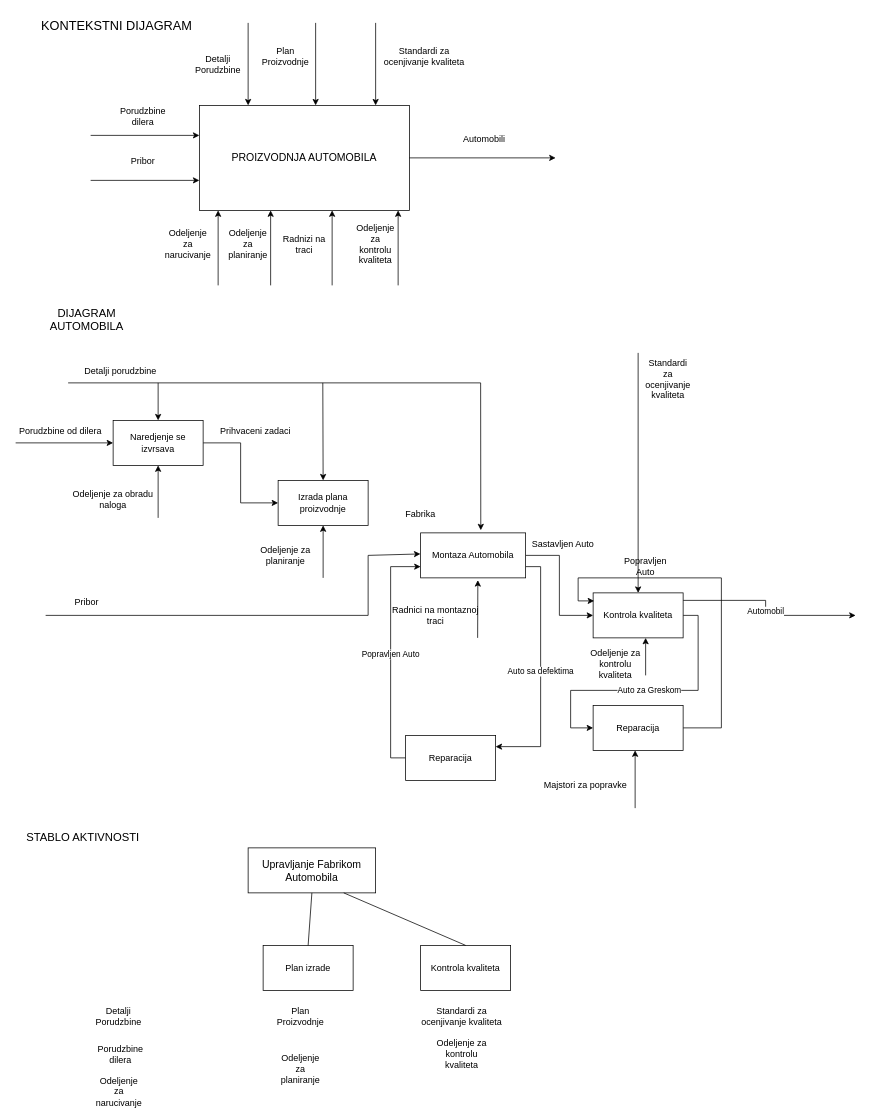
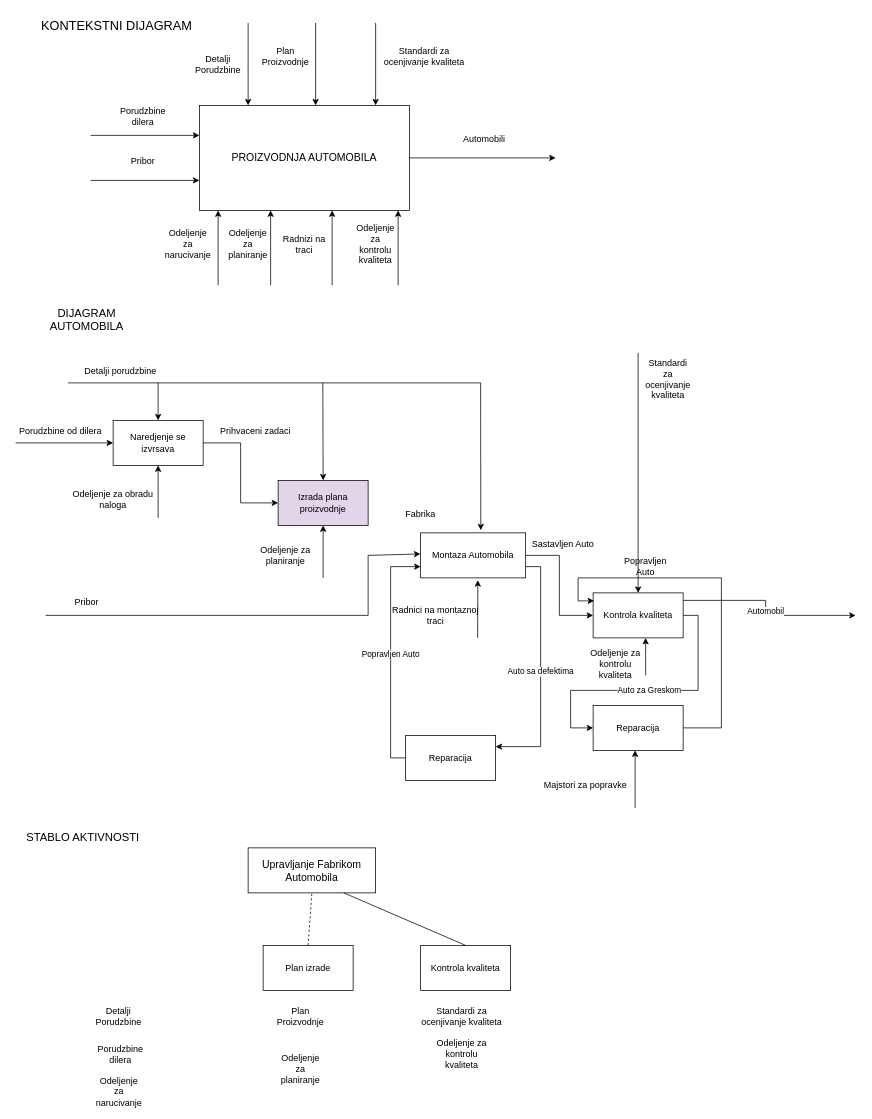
  <mxCell id="0" />
  <mxCell id="1" parent="0" />
  <mxCell id="2" value="&lt;font style=&quot;font-size: 14px;&quot;&gt;PROIZVODNJA AUTOMOBILA&lt;/font&gt;" style="rounded=0;whiteSpace=wrap;html=1;" vertex="1" parent="1"><mxGeometry x="265" y="140" width="280" height="140" as="geometry" /></mxCell>
  <mxCell id="3" value="" style="endArrow=classic;html=1;rounded=0;" edge="1" parent="1"><mxGeometry width="50" height="50" relative="1" as="geometry"><mxPoint x="330" y="30" as="sourcePoint" /><mxPoint x="330" y="140" as="targetPoint" /></mxGeometry></mxCell>
  <mxCell id="4" value="" style="endArrow=classic;html=1;rounded=0;" edge="1" parent="1"><mxGeometry width="50" height="50" relative="1" as="geometry"><mxPoint x="420" y="30" as="sourcePoint" /><mxPoint x="420" y="140" as="targetPoint" /></mxGeometry></mxCell>
  <mxCell id="5" value="" style="endArrow=classic;html=1;rounded=0;" edge="1" parent="1"><mxGeometry width="50" height="50" relative="1" as="geometry"><mxPoint x="500" y="30" as="sourcePoint" /><mxPoint x="500" y="140" as="targetPoint" /></mxGeometry></mxCell>
  <mxCell id="6" value="Standardi za ocenjivanje kvaliteta" style="text;html=1;strokeColor=none;fillColor=none;align=center;verticalAlign=middle;whiteSpace=wrap;rounded=0;" vertex="1" parent="1"><mxGeometry x="500" y="60" width="130" height="30" as="geometry" /></mxCell>
  <mxCell id="7" value="&lt;div&gt;Porudzbine&lt;/div&gt;&lt;div&gt;dilera&lt;br&gt;&lt;/div&gt;" style="text;html=1;strokeColor=none;fillColor=none;align=center;verticalAlign=middle;whiteSpace=wrap;rounded=0;" vertex="1" parent="1"><mxGeometry x="160" y="140" width="60" height="30" as="geometry" /></mxCell>
  <mxCell id="8" value="&lt;div&gt;Plan&lt;/div&gt;&lt;div&gt;Proizvodnje&lt;br&gt;&lt;/div&gt;" style="text;html=1;strokeColor=none;fillColor=none;align=center;verticalAlign=middle;whiteSpace=wrap;rounded=0;" vertex="1" parent="1"><mxGeometry x="350" y="60" width="60" height="30" as="geometry" /></mxCell>
  <mxCell id="9" value="" style="endArrow=classic;html=1;rounded=0;exitX=1;exitY=0.5;exitDx=0;exitDy=0;" edge="1" parent="1" source="2"><mxGeometry width="50" height="50" relative="1" as="geometry"><mxPoint x="610" y="155" as="sourcePoint" /><mxPoint x="740" y="210" as="targetPoint" /></mxGeometry></mxCell>
  <mxCell id="10" value="Automobili" style="text;html=1;strokeColor=none;fillColor=none;align=center;verticalAlign=middle;whiteSpace=wrap;rounded=0;" vertex="1" parent="1"><mxGeometry x="580" y="170" width="130" height="30" as="geometry" /></mxCell>
  <mxCell id="11" value="" style="endArrow=classic;html=1;rounded=0;" edge="1" parent="1"><mxGeometry width="50" height="50" relative="1" as="geometry"><mxPoint x="120" y="180" as="sourcePoint" /><mxPoint x="265" y="180" as="targetPoint" /></mxGeometry></mxCell>
  <mxCell id="12" value="&lt;div&gt;Detalji&lt;/div&gt;&lt;div&gt;Porudzbine&lt;br&gt;&lt;/div&gt;" style="text;html=1;strokeColor=none;fillColor=none;align=center;verticalAlign=middle;whiteSpace=wrap;rounded=0;" vertex="1" parent="1"><mxGeometry x="260" y="70" width="60" height="30" as="geometry" /></mxCell>
  <mxCell id="13" value="Pribor" style="text;html=1;strokeColor=none;fillColor=none;align=center;verticalAlign=middle;whiteSpace=wrap;rounded=0;" vertex="1" parent="1"><mxGeometry x="160" y="200" width="60" height="30" as="geometry" /></mxCell>
  <mxCell id="14" value="" style="endArrow=classic;html=1;rounded=0;" edge="1" parent="1"><mxGeometry width="50" height="50" relative="1" as="geometry"><mxPoint x="120" y="240" as="sourcePoint" /><mxPoint x="265" y="240" as="targetPoint" /></mxGeometry></mxCell>
  <mxCell id="15" value="Odeljenje za narucivanje" style="text;html=1;strokeColor=none;fillColor=none;align=center;verticalAlign=middle;whiteSpace=wrap;rounded=0;" vertex="1" parent="1"><mxGeometry x="220" y="310" width="60" height="30" as="geometry" /></mxCell>
  <mxCell id="16" value="" style="endArrow=classic;html=1;rounded=0;" edge="1" parent="1"><mxGeometry width="50" height="50" relative="1" as="geometry"><mxPoint x="290" y="380" as="sourcePoint" /><mxPoint x="290" y="280" as="targetPoint" /></mxGeometry></mxCell>
  <mxCell id="17" value="" style="endArrow=classic;html=1;rounded=0;" edge="1" parent="1"><mxGeometry width="50" height="50" relative="1" as="geometry"><mxPoint x="360" y="380" as="sourcePoint" /><mxPoint x="360" y="280" as="targetPoint" /></mxGeometry></mxCell>
  <mxCell id="18" value="Odeljenje za planiranje" style="text;html=1;strokeColor=none;fillColor=none;align=center;verticalAlign=middle;whiteSpace=wrap;rounded=0;" vertex="1" parent="1"><mxGeometry x="300" y="310" width="60" height="30" as="geometry" /></mxCell>
  <mxCell id="19" value="" style="endArrow=classic;html=1;rounded=0;" edge="1" parent="1"><mxGeometry width="50" height="50" relative="1" as="geometry"><mxPoint x="442" y="380" as="sourcePoint" /><mxPoint x="442" y="280" as="targetPoint" /></mxGeometry></mxCell>
  <mxCell id="20" value="Radnizi na traci" style="text;html=1;strokeColor=none;fillColor=none;align=center;verticalAlign=middle;whiteSpace=wrap;rounded=0;" vertex="1" parent="1"><mxGeometry x="375" y="310" width="60" height="30" as="geometry" /></mxCell>
  <mxCell id="21" value="" style="endArrow=classic;html=1;rounded=0;" edge="1" parent="1"><mxGeometry width="50" height="50" relative="1" as="geometry"><mxPoint x="530" y="380" as="sourcePoint" /><mxPoint x="530" y="280" as="targetPoint" /></mxGeometry></mxCell>
  <mxCell id="22" value="Odeljenje za kontrolu kvaliteta" style="text;html=1;strokeColor=none;fillColor=none;align=center;verticalAlign=middle;whiteSpace=wrap;rounded=0;" vertex="1" parent="1"><mxGeometry x="470" y="310" width="60" height="30" as="geometry" /></mxCell>
  <mxCell id="23" value="&lt;font style=&quot;font-size: 17px;&quot;&gt;KONTEKSTNI DIJAGRAM&lt;/font&gt;" style="text;html=1;strokeColor=none;fillColor=none;align=center;verticalAlign=middle;whiteSpace=wrap;rounded=0;" vertex="1" parent="1"><mxGeometry x="40" y="20" width="230" height="30" as="geometry" /></mxCell>
  <mxCell id="24" style="edgeStyle=orthogonalEdgeStyle;rounded=0;orthogonalLoop=1;jettySize=auto;html=1;exitX=1;exitY=0.5;exitDx=0;exitDy=0;entryX=0;entryY=0.5;entryDx=0;entryDy=0;" edge="1" parent="1" source="26" target="28"><mxGeometry relative="1" as="geometry" /></mxCell>
  <mxCell id="25" style="edgeStyle=orthogonalEdgeStyle;rounded=0;orthogonalLoop=1;jettySize=auto;html=1;exitX=0.5;exitY=1;exitDx=0;exitDy=0;entryX=0.5;entryY=1;entryDx=0;entryDy=0;" edge="1" parent="1" source="26" target="26"><mxGeometry relative="1" as="geometry"><mxPoint x="209.826" y="710" as="targetPoint" /></mxGeometry></mxCell>
  <mxCell id="26" value="Naredjenje se izvrsava" style="rounded=0;whiteSpace=wrap;html=1;" vertex="1" parent="1"><mxGeometry x="150" y="560" width="120" height="60" as="geometry" /></mxCell>
  <mxCell id="27" value="&lt;font style=&quot;font-size: 15px;&quot;&gt;DIJAGRAM&lt;br&gt;AUTOMOBILA&lt;/font&gt;" style="text;html=1;strokeColor=none;fillColor=none;align=center;verticalAlign=middle;whiteSpace=wrap;rounded=0;" vertex="1" parent="1"><mxGeometry x="30" y="410" width="170" height="30" as="geometry" /></mxCell>
- <mxCell id="28" value="Izrada plana proizvodnje" style="rounded=0;whiteSpace=wrap;html=1;" vertex="1" parent="1"><mxGeometry x="370" y="640" width="120" height="60" as="geometry" /></mxCell>
+ <mxCell id="28" value="Izrada plana proizvodnje" style="rounded=0;whiteSpace=wrap;html=1;fillColor=#e1d5e7;" vertex="1" parent="1"><mxGeometry x="370" y="640" width="120" height="60" as="geometry" /></mxCell>
  <mxCell id="29" style="edgeStyle=orthogonalEdgeStyle;rounded=0;orthogonalLoop=1;jettySize=auto;html=1;entryX=0;entryY=0.5;entryDx=0;entryDy=0;" edge="1" parent="1" source="31" target="34"><mxGeometry relative="1" as="geometry" /></mxCell>
  <mxCell id="30" value="Auto sa defektima" style="edgeStyle=orthogonalEdgeStyle;rounded=0;orthogonalLoop=1;jettySize=auto;html=1;exitX=1;exitY=0.75;exitDx=0;exitDy=0;entryX=1;entryY=0.25;entryDx=0;entryDy=0;" edge="1" parent="1" source="31" target="38"><mxGeometry relative="1" as="geometry" /></mxCell>
  <mxCell id="31" value="Montaza Automobila" style="rounded=0;whiteSpace=wrap;html=1;" vertex="1" parent="1"><mxGeometry x="560" y="710" width="140" height="60" as="geometry" /></mxCell>
  <mxCell id="32" value="Auto za Greskom" style="edgeStyle=orthogonalEdgeStyle;rounded=0;orthogonalLoop=1;jettySize=auto;html=1;exitX=1;exitY=0.5;exitDx=0;exitDy=0;entryX=0;entryY=0.5;entryDx=0;entryDy=0;" edge="1" parent="1" source="34" target="36"><mxGeometry relative="1" as="geometry"><mxPoint x="760" y="980" as="targetPoint" /><Array as="points"><mxPoint x="930" y="820" /><mxPoint x="930" y="920" /><mxPoint x="760" y="920" /><mxPoint x="760" y="970" /></Array></mxGeometry></mxCell>
  <mxCell id="33" value="Automobil" style="edgeStyle=elbowEdgeStyle;rounded=0;orthogonalLoop=1;jettySize=auto;html=1;" edge="1" parent="1" source="34"><mxGeometry relative="1" as="geometry"><mxPoint x="1140" y="820" as="targetPoint" /><Array as="points"><mxPoint x="1020" y="800" /></Array></mxGeometry></mxCell>
  <mxCell id="34" value="Kontrola kvaliteta" style="rounded=0;whiteSpace=wrap;html=1;" vertex="1" parent="1"><mxGeometry x="790" y="790" width="120" height="60" as="geometry" /></mxCell>
  <mxCell id="35" style="edgeStyle=orthogonalEdgeStyle;rounded=0;orthogonalLoop=1;jettySize=auto;html=1;entryX=0.011;entryY=0.178;entryDx=0;entryDy=0;entryPerimeter=0;" edge="1" parent="1" source="36" target="34"><mxGeometry relative="1" as="geometry"><mxPoint x="770" y="800" as="targetPoint" /><Array as="points"><mxPoint x="961" y="970" /><mxPoint x="961" y="770" /><mxPoint x="770" y="770" /><mxPoint x="770" y="801" /></Array></mxGeometry></mxCell>
  <mxCell id="36" value="Reparacija" style="rounded=0;whiteSpace=wrap;html=1;" vertex="1" parent="1"><mxGeometry x="790" y="940" width="120" height="60" as="geometry" /></mxCell>
  <mxCell id="37" value="Popravljen Auto" style="edgeStyle=orthogonalEdgeStyle;rounded=0;orthogonalLoop=1;jettySize=auto;html=1;exitX=0;exitY=0.5;exitDx=0;exitDy=0;entryX=0;entryY=0.75;entryDx=0;entryDy=0;" edge="1" parent="1" source="38" target="31"><mxGeometry relative="1" as="geometry" /></mxCell>
  <mxCell id="38" value="Reparacija" style="rounded=0;whiteSpace=wrap;html=1;" vertex="1" parent="1"><mxGeometry x="540" y="980" width="120" height="60" as="geometry" /></mxCell>
  <mxCell id="39" value="" style="endArrow=none;html=1;rounded=0;" edge="1" parent="1"><mxGeometry width="50" height="50" relative="1" as="geometry"><mxPoint x="90" y="510" as="sourcePoint" /><mxPoint x="640" y="510" as="targetPoint" /></mxGeometry></mxCell>
  <mxCell id="40" value="" style="endArrow=classic;html=1;rounded=0;entryX=0.573;entryY=-0.059;entryDx=0;entryDy=0;entryPerimeter=0;" edge="1" parent="1" target="31"><mxGeometry width="50" height="50" relative="1" as="geometry"><mxPoint x="640" y="510" as="sourcePoint" /><mxPoint x="500" y="680" as="targetPoint" /></mxGeometry></mxCell>
  <mxCell id="41" value="" style="endArrow=classic;html=1;rounded=0;entryX=0.5;entryY=0;entryDx=0;entryDy=0;" edge="1" parent="1" target="26"><mxGeometry width="50" height="50" relative="1" as="geometry"><mxPoint x="210" y="510" as="sourcePoint" /><mxPoint x="500" y="680" as="targetPoint" /></mxGeometry></mxCell>
  <mxCell id="42" value="" style="endArrow=classic;html=1;rounded=0;entryX=0.5;entryY=0;entryDx=0;entryDy=0;" edge="1" parent="1" target="28"><mxGeometry width="50" height="50" relative="1" as="geometry"><mxPoint x="429.57" y="510" as="sourcePoint" /><mxPoint x="429.57" y="560" as="targetPoint" /></mxGeometry></mxCell>
  <mxCell id="43" value="Detalji porudzbine" style="text;html=1;strokeColor=none;fillColor=none;align=center;verticalAlign=middle;whiteSpace=wrap;rounded=0;" vertex="1" parent="1"><mxGeometry x="100" y="480" width="120" height="30" as="geometry" /></mxCell>
  <mxCell id="44" value="" style="endArrow=classic;html=1;rounded=0;" edge="1" parent="1" target="26"><mxGeometry width="50" height="50" relative="1" as="geometry"><mxPoint x="20" y="590" as="sourcePoint" /><mxPoint x="500" y="680" as="targetPoint" /></mxGeometry></mxCell>
  <mxCell id="45" value="Porudzbine od dilera" style="text;html=1;strokeColor=none;fillColor=none;align=center;verticalAlign=middle;whiteSpace=wrap;rounded=0;" vertex="1" parent="1"><mxGeometry x="20" y="560" width="120" height="30" as="geometry" /></mxCell>
  <mxCell id="46" value="Prihvaceni zadaci" style="text;html=1;strokeColor=none;fillColor=none;align=center;verticalAlign=middle;whiteSpace=wrap;rounded=0;" vertex="1" parent="1"><mxGeometry x="280" y="560" width="120" height="30" as="geometry" /></mxCell>
  <mxCell id="47" value="Fabrika" style="text;html=1;strokeColor=none;fillColor=none;align=center;verticalAlign=middle;whiteSpace=wrap;rounded=0;" vertex="1" parent="1"><mxGeometry x="500" y="670" width="120" height="30" as="geometry" /></mxCell>
  <mxCell id="48" value="" style="endArrow=classic;html=1;rounded=0;entryX=0.5;entryY=1;entryDx=0;entryDy=0;" edge="1" parent="1" target="26"><mxGeometry width="50" height="50" relative="1" as="geometry"><mxPoint x="210" y="690" as="sourcePoint" /><mxPoint x="500" y="680" as="targetPoint" /></mxGeometry></mxCell>
  <mxCell id="49" value="Odeljenje za obradu naloga" style="text;html=1;strokeColor=none;fillColor=none;align=center;verticalAlign=middle;whiteSpace=wrap;rounded=0;" vertex="1" parent="1"><mxGeometry x="90" y="650" width="120" height="30" as="geometry" /></mxCell>
  <mxCell id="50" value="" style="endArrow=classic;html=1;rounded=0;entryX=0.5;entryY=1;entryDx=0;entryDy=0;" edge="1" parent="1"><mxGeometry width="50" height="50" relative="1" as="geometry"><mxPoint x="430" y="770" as="sourcePoint" /><mxPoint x="430" y="700" as="targetPoint" /></mxGeometry></mxCell>
  <mxCell id="51" value="Pribor" style="text;html=1;strokeColor=none;fillColor=none;align=center;verticalAlign=middle;whiteSpace=wrap;rounded=0;" vertex="1" parent="1"><mxGeometry x="55" y="788" width="120" height="30" as="geometry" /></mxCell>
  <mxCell id="52" value="" style="endArrow=classic;html=1;rounded=0;entryX=-0.002;entryY=0.468;entryDx=0;entryDy=0;entryPerimeter=0;" edge="1" parent="1" target="31"><mxGeometry width="50" height="50" relative="1" as="geometry"><mxPoint x="60" y="820" as="sourcePoint" /><mxPoint x="360" y="820" as="targetPoint" /><Array as="points"><mxPoint x="490" y="820" /><mxPoint x="490" y="740" /></Array></mxGeometry></mxCell>
  <mxCell id="53" value="Odeljenje za planiranje" style="text;html=1;strokeColor=none;fillColor=none;align=center;verticalAlign=middle;whiteSpace=wrap;rounded=0;" vertex="1" parent="1"><mxGeometry x="320" y="725" width="120" height="30" as="geometry" /></mxCell>
  <mxCell id="54" value="Sastavljen Auto" style="text;html=1;strokeColor=none;fillColor=none;align=center;verticalAlign=middle;whiteSpace=wrap;rounded=0;" vertex="1" parent="1"><mxGeometry x="690" y="710" width="120" height="30" as="geometry" /></mxCell>
  <mxCell id="55" value="" style="endArrow=classic;html=1;rounded=0;entryX=0.545;entryY=1.051;entryDx=0;entryDy=0;entryPerimeter=0;" edge="1" parent="1" target="31"><mxGeometry width="50" height="50" relative="1" as="geometry"><mxPoint x="636" y="850" as="sourcePoint" /><mxPoint x="510" y="680" as="targetPoint" /></mxGeometry></mxCell>
  <mxCell id="56" value="Radnici na montaznoj traci" style="text;html=1;strokeColor=none;fillColor=none;align=center;verticalAlign=middle;whiteSpace=wrap;rounded=0;" vertex="1" parent="1"><mxGeometry x="520" y="805" width="120" height="30" as="geometry" /></mxCell>
  <mxCell id="57" value="" style="endArrow=classic;html=1;rounded=0;entryX=0.545;entryY=1.051;entryDx=0;entryDy=0;entryPerimeter=0;" edge="1" parent="1"><mxGeometry width="50" height="50" relative="1" as="geometry"><mxPoint x="846" y="1077" as="sourcePoint" /><mxPoint x="846" y="1000" as="targetPoint" /></mxGeometry></mxCell>
  <mxCell id="58" value="Majstori za popravke" style="text;html=1;strokeColor=none;fillColor=none;align=center;verticalAlign=middle;whiteSpace=wrap;rounded=0;" vertex="1" parent="1"><mxGeometry x="720" y="1032" width="120" height="30" as="geometry" /></mxCell>
  <mxCell id="59" value="&lt;div&gt;Odeljenje za kontrolu&lt;/div&gt;&lt;div&gt;kvaliteta&lt;br&gt;&lt;/div&gt;" style="text;html=1;strokeColor=none;fillColor=none;align=center;verticalAlign=middle;whiteSpace=wrap;rounded=0;" vertex="1" parent="1"><mxGeometry x="780" y="870" width="80" height="30" as="geometry" /></mxCell>
  <mxCell id="60" value="" style="endArrow=classic;html=1;rounded=0;entryX=0.545;entryY=1.051;entryDx=0;entryDy=0;entryPerimeter=0;" edge="1" parent="1"><mxGeometry width="50" height="50" relative="1" as="geometry"><mxPoint x="860" y="900" as="sourcePoint" /><mxPoint x="860" y="850" as="targetPoint" /></mxGeometry></mxCell>
  <mxCell id="61" value="&lt;div align=&quot;center&quot;&gt;Popravljen &lt;br&gt;&lt;/div&gt;&lt;div align=&quot;center&quot;&gt;Auto&lt;br&gt;&lt;/div&gt;" style="text;html=1;strokeColor=none;fillColor=none;align=center;verticalAlign=middle;whiteSpace=wrap;rounded=0;" vertex="1" parent="1"><mxGeometry x="820" y="740" width="80" height="30" as="geometry" /></mxCell>
  <mxCell id="62" value="" style="endArrow=classic;html=1;rounded=0;entryX=0.5;entryY=0;entryDx=0;entryDy=0;" edge="1" parent="1" target="34"><mxGeometry width="50" height="50" relative="1" as="geometry"><mxPoint x="850" y="470" as="sourcePoint" /><mxPoint x="640" y="810" as="targetPoint" /></mxGeometry></mxCell>
  <mxCell id="63" value="Standardi za ocenjivanje kvaliteta" style="text;html=1;strokeColor=none;fillColor=none;align=center;verticalAlign=middle;whiteSpace=wrap;rounded=0;" vertex="1" parent="1"><mxGeometry x="860" y="490" width="60" height="30" as="geometry" /></mxCell>
  <mxCell id="64" value="&lt;font style=&quot;font-size: 15px;&quot;&gt;STABLO AKTIVNOSTI&lt;/font&gt;" style="text;html=1;strokeColor=none;fillColor=none;align=center;verticalAlign=middle;whiteSpace=wrap;rounded=0;" vertex="1" parent="1"><mxGeometry x="30" y="1100" width="160" height="30" as="geometry" /></mxCell>
  <mxCell id="65" value="&lt;font style=&quot;font-size: 14px;&quot;&gt;Upravljanje Fabrikom Automobila&lt;/font&gt;" style="rounded=0;whiteSpace=wrap;html=1;" vertex="1" parent="1"><mxGeometry x="330" y="1130" width="170" height="60" as="geometry" /></mxCell>
  <mxCell id="66" value="Plan izrade" style="rounded=0;whiteSpace=wrap;html=1;" vertex="1" parent="1"><mxGeometry x="350" y="1260" width="120" height="60" as="geometry" /></mxCell>
  <mxCell id="67" value="Kontrola kvaliteta" style="rounded=0;whiteSpace=wrap;html=1;" vertex="1" parent="1"><mxGeometry x="560" y="1260" width="120" height="60" as="geometry" /></mxCell>
  <mxCell id="68" value="&lt;div&gt;Porudzbine&lt;/div&gt;&lt;div&gt;dilera&lt;br&gt;&lt;/div&gt;" style="text;html=1;strokeColor=none;fillColor=none;align=center;verticalAlign=middle;whiteSpace=wrap;rounded=0;" vertex="1" parent="1"><mxGeometry x="130" y="1390" width="60" height="30" as="geometry" /></mxCell>
  <mxCell id="69" value="&lt;div&gt;Detalji&lt;/div&gt;&lt;div&gt;Porudzbine&lt;br&gt;&lt;/div&gt;" style="text;html=1;strokeColor=none;fillColor=none;align=center;verticalAlign=middle;whiteSpace=wrap;rounded=0;" vertex="1" parent="1"><mxGeometry x="115" y="1340" width="85" height="30" as="geometry" /></mxCell>
  <mxCell id="70" value="Odeljenje za narucivanje" style="text;html=1;strokeColor=none;fillColor=none;align=center;verticalAlign=middle;whiteSpace=wrap;rounded=0;" vertex="1" parent="1"><mxGeometry x="127.5" y="1440" width="60" height="30" as="geometry" /></mxCell>
  <mxCell id="71" value="&lt;div&gt;Plan&lt;/div&gt;&lt;div&gt;Proizvodnje&lt;br&gt;&lt;/div&gt;" style="text;html=1;strokeColor=none;fillColor=none;align=center;verticalAlign=middle;whiteSpace=wrap;rounded=0;" vertex="1" parent="1"><mxGeometry x="370" y="1340" width="60" height="30" as="geometry" /></mxCell>
  <mxCell id="72" value="Odeljenje za planiranje" style="text;html=1;strokeColor=none;fillColor=none;align=center;verticalAlign=middle;whiteSpace=wrap;rounded=0;" vertex="1" parent="1"><mxGeometry x="370" y="1410" width="60" height="30" as="geometry" /></mxCell>
  <mxCell id="73" value="Standardi za ocenjivanje kvaliteta" style="text;html=1;strokeColor=none;fillColor=none;align=center;verticalAlign=middle;whiteSpace=wrap;rounded=0;" vertex="1" parent="1"><mxGeometry x="550" y="1340" width="130" height="30" as="geometry" /></mxCell>
  <mxCell id="74" value="Odeljenje za kontrolu kvaliteta" style="text;html=1;strokeColor=none;fillColor=none;align=center;verticalAlign=middle;whiteSpace=wrap;rounded=0;" vertex="1" parent="1"><mxGeometry x="570" y="1390" width="90" height="30" as="geometry" /></mxCell>
- <mxCell id="75" value="" style="endArrow=none;html=1;rounded=0;entryX=0.5;entryY=1;entryDx=0;entryDy=0;exitX=0.5;exitY=0;exitDx=0;exitDy=0;" edge="1" parent="1" source="66" target="65"><mxGeometry width="50" height="50" relative="1" as="geometry"><mxPoint x="580" y="1340" as="sourcePoint" /><mxPoint x="630" y="1290" as="targetPoint" /></mxGeometry></mxCell>
+ <mxCell id="75" value="" style="endArrow=none;html=1;rounded=0;entryX=0.5;entryY=1;entryDx=0;entryDy=0;exitX=0.5;exitY=0;exitDx=0;exitDy=0;dashed=1;" edge="1" parent="1" source="66" target="65"><mxGeometry width="50" height="50" relative="1" as="geometry"><mxPoint x="580" y="1340" as="sourcePoint" /><mxPoint x="630" y="1290" as="targetPoint" /></mxGeometry></mxCell>
  <mxCell id="76" value="" style="endArrow=none;html=1;rounded=0;entryX=0.75;entryY=1;entryDx=0;entryDy=0;exitX=0.5;exitY=0;exitDx=0;exitDy=0;" edge="1" parent="1" source="67" target="65"><mxGeometry width="50" height="50" relative="1" as="geometry"><mxPoint x="580" y="1340" as="sourcePoint" /><mxPoint x="630" y="1290" as="targetPoint" /></mxGeometry></mxCell>
